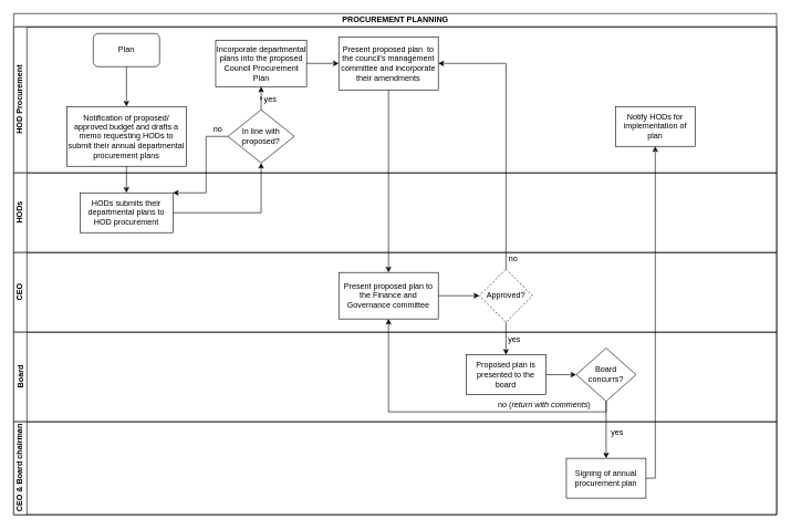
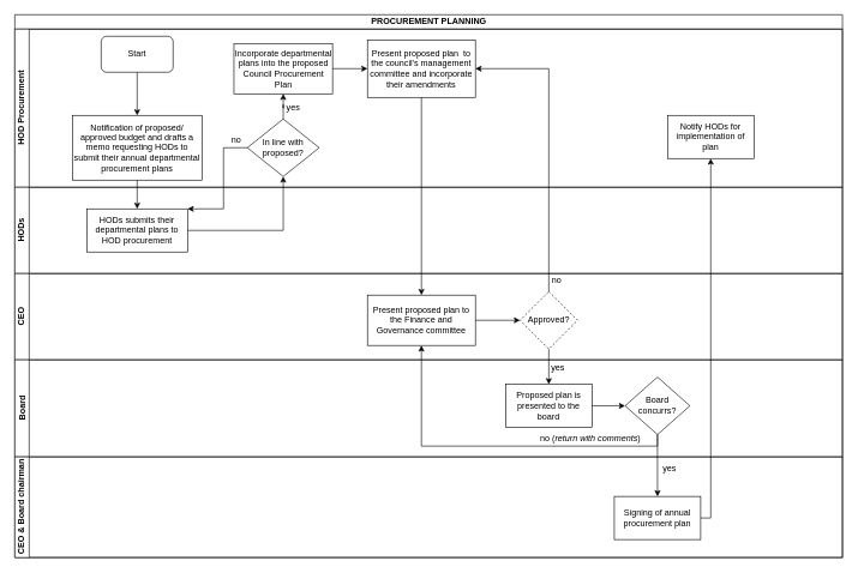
  <mxCell id="0" />
  <mxCell id="1" parent="0" />
  <mxCell id="2" value="PROCUREMENT PLANNING" style="swimlane;html=1;childLayout=stackLayout;resizeParent=1;resizeParentMax=0;horizontal=1;startSize=20;horizontalStack=0;" vertex="1" parent="1"><mxGeometry x="20" y="20" width="1150" height="755" as="geometry" /></mxCell>
  <mxCell id="3" value="HOD Procurement" style="swimlane;html=1;startSize=20;horizontal=0;" vertex="1" parent="2"><mxGeometry y="20" width="1150" height="220" as="geometry" /></mxCell>
- <mxCell id="4" value="Plan" style="rounded=1;whiteSpace=wrap;html=1;" vertex="1" parent="3"><mxGeometry x="120" y="10" width="100" height="50" as="geometry" /></mxCell>
+ <mxCell id="4" value="Start" style="rounded=1;whiteSpace=wrap;html=1;" vertex="1" parent="3"><mxGeometry x="120" y="10" width="100" height="50" as="geometry" /></mxCell>
  <mxCell id="5" value="Notification of proposed/ approved budget and drafts a memo requesting HODs to submit their annual departmental procurement plans" style="rounded=0;whiteSpace=wrap;html=1;" vertex="1" parent="3"><mxGeometry x="80" y="120" width="180" height="90" as="geometry" /></mxCell>
  <mxCell id="6" value="" style="edgeStyle=orthogonalEdgeStyle;rounded=0;orthogonalLoop=1;jettySize=auto;html=1;entryX=0.5;entryY=0;entryDx=0;entryDy=0;" edge="1" parent="3" source="4" target="5"><mxGeometry relative="1" as="geometry"><mxPoint x="170" y="135" as="targetPoint" /></mxGeometry></mxCell>
  <mxCell id="7" value="In line with proposed?" style="rhombus;whiteSpace=wrap;html=1;" vertex="1" parent="3"><mxGeometry x="323" y="125" width="100" height="80" as="geometry" /></mxCell>
  <mxCell id="8" value="no" style="text;html=1;strokeColor=none;fillColor=none;align=center;verticalAlign=middle;whiteSpace=wrap;rounded=0;" vertex="1" parent="3"><mxGeometry x="288" y="144" width="40" height="20" as="geometry" /></mxCell>
  <mxCell id="9" value="Incorporate departmental plans into the proposed Council Procurement Plan" style="whiteSpace=wrap;html=1;" vertex="1" parent="3"><mxGeometry x="304.5" y="20" width="137" height="70" as="geometry" /></mxCell>
  <mxCell id="10" value="" style="edgeStyle=orthogonalEdgeStyle;rounded=0;orthogonalLoop=1;jettySize=auto;html=1;" edge="1" parent="3" source="7" target="9"><mxGeometry relative="1" as="geometry" /></mxCell>
  <mxCell id="11" value="Present proposed plan&amp;nbsp; to the council's management committee and incorporate their amendments" style="whiteSpace=wrap;html=1;" vertex="1" parent="3"><mxGeometry x="490" y="15" width="150" height="80" as="geometry" /></mxCell>
  <mxCell id="12" value="" style="edgeStyle=orthogonalEdgeStyle;rounded=0;orthogonalLoop=1;jettySize=auto;html=1;" edge="1" parent="3" source="9" target="11"><mxGeometry relative="1" as="geometry" /></mxCell>
  <mxCell id="13" value="yes" style="text;html=1;strokeColor=none;fillColor=none;align=center;verticalAlign=middle;whiteSpace=wrap;rounded=0;" vertex="1" parent="3"><mxGeometry x="367" y="100" width="40" height="20" as="geometry" /></mxCell>
  <mxCell id="14" value="Notify HODs for implementation of plan" style="whiteSpace=wrap;html=1;" vertex="1" parent="3"><mxGeometry x="907" y="120" width="120" height="60" as="geometry" /></mxCell>
  <mxCell id="15" value="HODs" style="swimlane;html=1;startSize=20;horizontal=0;" vertex="1" parent="2"><mxGeometry y="240" width="1150" height="120" as="geometry" /></mxCell>
  <mxCell id="16" value="HODs submits their departmental plans to HOD procurement" style="whiteSpace=wrap;html=1;rounded=0;" vertex="1" parent="15"><mxGeometry x="100" y="30" width="140" height="60" as="geometry" /></mxCell>
  <mxCell id="17" value="CEO" style="swimlane;html=1;startSize=20;horizontal=0;" vertex="1" parent="2"><mxGeometry y="360" width="1150" height="120" as="geometry" /></mxCell>
  <mxCell id="18" value="Present proposed plan to the Finance and Governance committee" style="whiteSpace=wrap;html=1;" vertex="1" parent="17"><mxGeometry x="490" y="30" width="150" height="70" as="geometry" /></mxCell>
  <mxCell id="19" value="Approved?" style="rhombus;whiteSpace=wrap;html=1;dashed=1;" vertex="1" parent="17"><mxGeometry x="702" y="25" width="80" height="80" as="geometry" /></mxCell>
  <mxCell id="20" value="" style="edgeStyle=orthogonalEdgeStyle;rounded=0;orthogonalLoop=1;jettySize=auto;html=1;" edge="1" parent="17" source="18" target="19"><mxGeometry relative="1" as="geometry" /></mxCell>
  <mxCell id="21" value="no" style="text;html=1;strokeColor=none;fillColor=none;align=center;verticalAlign=middle;whiteSpace=wrap;rounded=0;" vertex="1" parent="17"><mxGeometry x="733" width="40" height="20" as="geometry" /></mxCell>
  <mxCell id="22" value="Board" style="swimlane;html=1;startSize=20;horizontal=0;" vertex="1" parent="2"><mxGeometry y="480" width="1150" height="135" as="geometry" /></mxCell>
  <mxCell id="23" value="Proposed plan is presented to the board" style="whiteSpace=wrap;html=1;" vertex="1" parent="22"><mxGeometry x="682" y="34" width="120" height="60" as="geometry" /></mxCell>
  <mxCell id="24" value="yes" style="text;html=1;strokeColor=none;fillColor=none;align=center;verticalAlign=middle;whiteSpace=wrap;rounded=0;" vertex="1" parent="22"><mxGeometry x="735" y="2" width="40" height="20" as="geometry" /></mxCell>
  <mxCell id="25" value="&lt;div&gt;Board&lt;/div&gt;&lt;div&gt;concurrs?&lt;br&gt;&lt;/div&gt;" style="rhombus;whiteSpace=wrap;html=1;" vertex="1" parent="22"><mxGeometry x="848" y="24" width="90" height="80" as="geometry" /></mxCell>
  <mxCell id="26" value="" style="edgeStyle=orthogonalEdgeStyle;rounded=0;orthogonalLoop=1;jettySize=auto;html=1;entryX=0;entryY=0.5;entryDx=0;entryDy=0;" edge="1" parent="22" source="23" target="25"><mxGeometry relative="1" as="geometry"><mxPoint x="842" y="64" as="targetPoint" /></mxGeometry></mxCell>
  <mxCell id="27" value="no (&lt;i&gt;return with comments&lt;/i&gt;)" style="text;html=1;strokeColor=none;fillColor=none;align=center;verticalAlign=middle;whiteSpace=wrap;rounded=0;" vertex="1" parent="22"><mxGeometry x="720" y="100" width="160" height="20" as="geometry" /></mxCell>
  <mxCell id="28" value="CEO &amp;amp; Board chairman" style="swimlane;html=1;startSize=20;horizontal=0;" vertex="1" parent="2"><mxGeometry y="615" width="1150" height="140" as="geometry" /></mxCell>
  <mxCell id="29" value="Signing of annual procurement plan" style="whiteSpace=wrap;html=1;" vertex="1" parent="28"><mxGeometry x="833" y="55" width="120" height="60" as="geometry" /></mxCell>
  <mxCell id="30" value="" style="edgeStyle=orthogonalEdgeStyle;rounded=0;orthogonalLoop=1;jettySize=auto;html=1;" edge="1" parent="2" source="5" target="16"><mxGeometry relative="1" as="geometry" /></mxCell>
  <mxCell id="31" value="" style="edgeStyle=orthogonalEdgeStyle;rounded=0;orthogonalLoop=1;jettySize=auto;html=1;entryX=0.5;entryY=1;entryDx=0;entryDy=0;" edge="1" parent="2" source="16" target="7"><mxGeometry relative="1" as="geometry"><mxPoint x="380" y="215" as="targetPoint" /></mxGeometry></mxCell>
  <mxCell id="32" value="" style="edgeStyle=orthogonalEdgeStyle;rounded=0;orthogonalLoop=1;jettySize=auto;html=1;entryX=1;entryY=0;entryDx=0;entryDy=0;" edge="1" parent="2" source="7" target="16"><mxGeometry relative="1" as="geometry"><mxPoint x="253" y="185" as="targetPoint" /><Array as="points"><mxPoint x="290" y="185" /><mxPoint x="290" y="270" /></Array></mxGeometry></mxCell>
  <mxCell id="33" value="" style="edgeStyle=orthogonalEdgeStyle;rounded=0;orthogonalLoop=1;jettySize=auto;html=1;" edge="1" parent="2" source="11" target="18"><mxGeometry relative="1" as="geometry" /></mxCell>
  <mxCell id="34" value="" style="edgeStyle=orthogonalEdgeStyle;rounded=0;orthogonalLoop=1;jettySize=auto;html=1;" edge="1" parent="2" source="19" target="23"><mxGeometry relative="1" as="geometry" /></mxCell>
  <mxCell id="35" value="" style="edgeStyle=orthogonalEdgeStyle;rounded=0;orthogonalLoop=1;jettySize=auto;html=1;entryX=1;entryY=0.5;entryDx=0;entryDy=0;exitX=0.5;exitY=0;exitDx=0;exitDy=0;" edge="1" parent="2" source="19" target="11"><mxGeometry relative="1" as="geometry"><mxPoint x="750" y="295" as="targetPoint" /><Array as="points"><mxPoint x="742" y="75" /></Array></mxGeometry></mxCell>
  <mxCell id="36" value="" style="edgeStyle=orthogonalEdgeStyle;rounded=0;orthogonalLoop=1;jettySize=auto;html=1;entryX=0.5;entryY=1;entryDx=0;entryDy=0;" edge="1" parent="2" source="25" target="18"><mxGeometry relative="1" as="geometry"><mxPoint x="893" y="664" as="targetPoint" /><Array as="points"><mxPoint x="893" y="600" /><mxPoint x="565" y="600" /></Array></mxGeometry></mxCell>
  <mxCell id="37" value="" style="edgeStyle=orthogonalEdgeStyle;rounded=0;orthogonalLoop=1;jettySize=auto;html=1;" edge="1" parent="2" source="25" target="29"><mxGeometry relative="1" as="geometry" /></mxCell>
  <mxCell id="38" value="" style="edgeStyle=orthogonalEdgeStyle;rounded=0;orthogonalLoop=1;jettySize=auto;html=1;entryX=0.5;entryY=1;entryDx=0;entryDy=0;" edge="1" parent="2" source="29" target="14"><mxGeometry relative="1" as="geometry"><Array as="points"><mxPoint x="967" y="700" /></Array></mxGeometry></mxCell>
  <mxCell id="39" value="yes" style="text;html=1;strokeColor=none;fillColor=none;align=center;verticalAlign=middle;whiteSpace=wrap;rounded=0;" vertex="1" parent="1"><mxGeometry x="910" y="641" width="40" height="20" as="geometry" /></mxCell>
